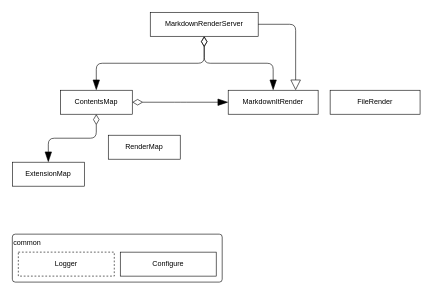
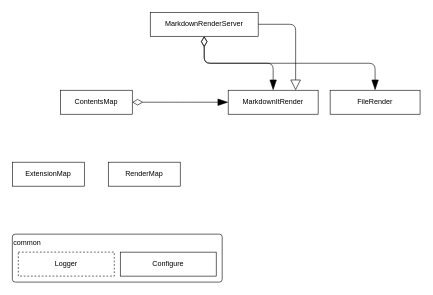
  <mxCell id="0" />
  <mxCell id="1" parent="0" />
- <mxCell id="2" style="edgeStyle=elbowEdgeStyle;html=1;entryX=0.5;entryY=0;entryDx=0;entryDy=0;elbow=vertical;startArrow=diamondThin;startFill=0;targetPerimeterSpacing=0;startSize=15;endSize=15;endArrow=blockThin;endFill=1;" edge="1" parent="1" source="4" target="5"><mxGeometry relative="1" as="geometry" /></mxCell>
  <mxCell id="3" style="edgeStyle=elbowEdgeStyle;elbow=vertical;html=1;startArrow=diamondThin;startFill=0;targetPerimeterSpacing=0;startSize=15;endSize=15;endArrow=blockThin;endFill=1;" edge="1" parent="1" source="4" target="11"><mxGeometry relative="1" as="geometry" /></mxCell>
  <mxCell id="4" value="ContentsMap" style="rounded=0;whiteSpace=wrap;html=1;fillColor=none;" vertex="1" parent="1"><mxGeometry x="100" y="150" width="120" height="40" as="geometry" /></mxCell>
  <mxCell id="5" value="ExtensionMap" style="rounded=0;whiteSpace=wrap;html=1;fillColor=none;" vertex="1" parent="1"><mxGeometry x="20" y="270" width="120" height="40" as="geometry" /></mxCell>
- <mxCell id="6" value="RenderMap" style="rounded=0;whiteSpace=wrap;html=1;fillColor=none;" vertex="1" parent="1"><mxGeometry x="180" y="225" width="120" height="40" as="geometry" /></mxCell>
+ <mxCell id="6" value="RenderMap" style="rounded=0;whiteSpace=wrap;html=1;fillColor=none;" vertex="1" parent="1"><mxGeometry x="180" y="270" width="120" height="40" as="geometry" /></mxCell>
  <mxCell id="7" style="edgeStyle=elbowEdgeStyle;elbow=vertical;html=1;startArrow=diamondThin;startFill=0;endArrow=blockThin;endFill=1;startSize=15;endSize=15;targetPerimeterSpacing=0;" edge="1" parent="1" source="9" target="11"><mxGeometry relative="1" as="geometry" /></mxCell>
  <mxCell id="8" style="edgeStyle=elbowEdgeStyle;elbow=vertical;html=1;entryX=0.75;entryY=0;entryDx=0;entryDy=0;startArrow=none;startFill=0;endArrow=block;endFill=0;startSize=15;endSize=15;targetPerimeterSpacing=0;" edge="1" parent="1" source="9" target="11"><mxGeometry relative="1" as="geometry"><Array as="points"><mxPoint x="440" y="40" /></Array></mxGeometry></mxCell>
  <mxCell id="9" value="MarkdownRenderServer" style="rounded=0;whiteSpace=wrap;html=1;fillColor=none;" vertex="1" parent="1"><mxGeometry x="250" y="20" width="180" height="40" as="geometry" /></mxCell>
- <mxCell id="10" style="edgeStyle=elbowEdgeStyle;elbow=vertical;html=1;startArrow=diamondThin;startFill=0;targetPerimeterSpacing=0;startSize=15;endSize=15;endArrow=blockThin;endFill=1;" edge="1" parent="1" source="9" target="4"><mxGeometry relative="1" as="geometry"><mxPoint x="170" y="200" as="sourcePoint" /><mxPoint x="250" y="280" as="targetPoint" /></mxGeometry></mxCell>
+ <mxCell id="10" style="edgeStyle=elbowEdgeStyle;elbow=vertical;html=1;startArrow=diamondThin;startFill=0;targetPerimeterSpacing=0;startSize=15;endSize=15;endArrow=blockThin;endFill=1;" edge="1" parent="1" source="9" target="15"><mxGeometry relative="1" as="geometry"><mxPoint x="170" y="200" as="sourcePoint" /><mxPoint x="250" y="280" as="targetPoint" /></mxGeometry></mxCell>
  <mxCell id="11" value="MarkdownItRender" style="rounded=0;whiteSpace=wrap;html=1;fillColor=none;" vertex="1" parent="1"><mxGeometry x="380" y="150" width="150" height="40" as="geometry" /></mxCell>
  <mxCell id="12" value="common" style="rounded=1;whiteSpace=wrap;html=1;fillColor=none;arcSize=6;align=left;verticalAlign=top;" vertex="1" parent="1"><mxGeometry x="20" y="390" width="350" height="80" as="geometry" /></mxCell>
  <mxCell id="13" value="Logger" style="rounded=0;whiteSpace=wrap;html=1;fillColor=none;dashed=1;" vertex="1" parent="1"><mxGeometry x="30" y="420" width="160" height="40" as="geometry" /></mxCell>
  <mxCell id="14" value="Configure" style="rounded=0;whiteSpace=wrap;html=1;fillColor=none;" vertex="1" parent="1"><mxGeometry x="200" y="420" width="160" height="40" as="geometry" /></mxCell>
  <mxCell id="15" value="FileRender" style="rounded=0;whiteSpace=wrap;html=1;fillColor=none;" vertex="1" parent="1"><mxGeometry x="550" y="150" width="150" height="40" as="geometry" /></mxCell>
